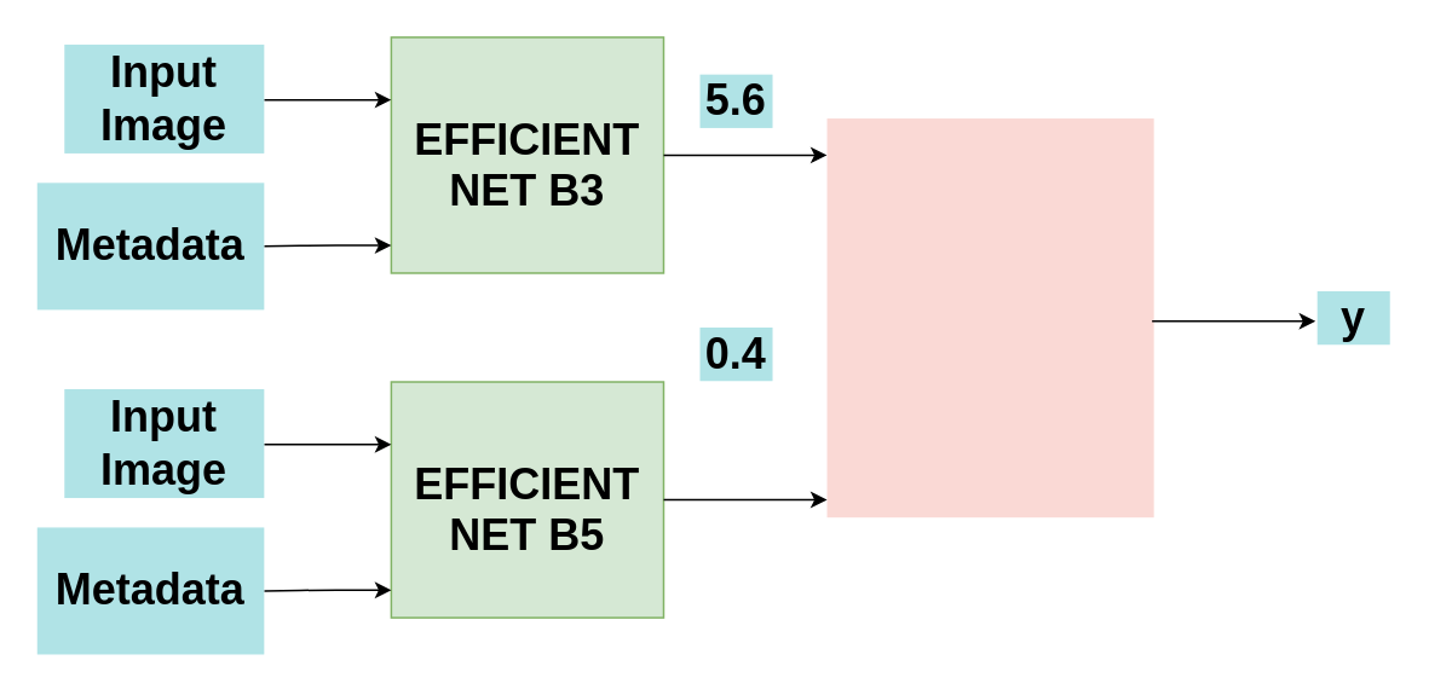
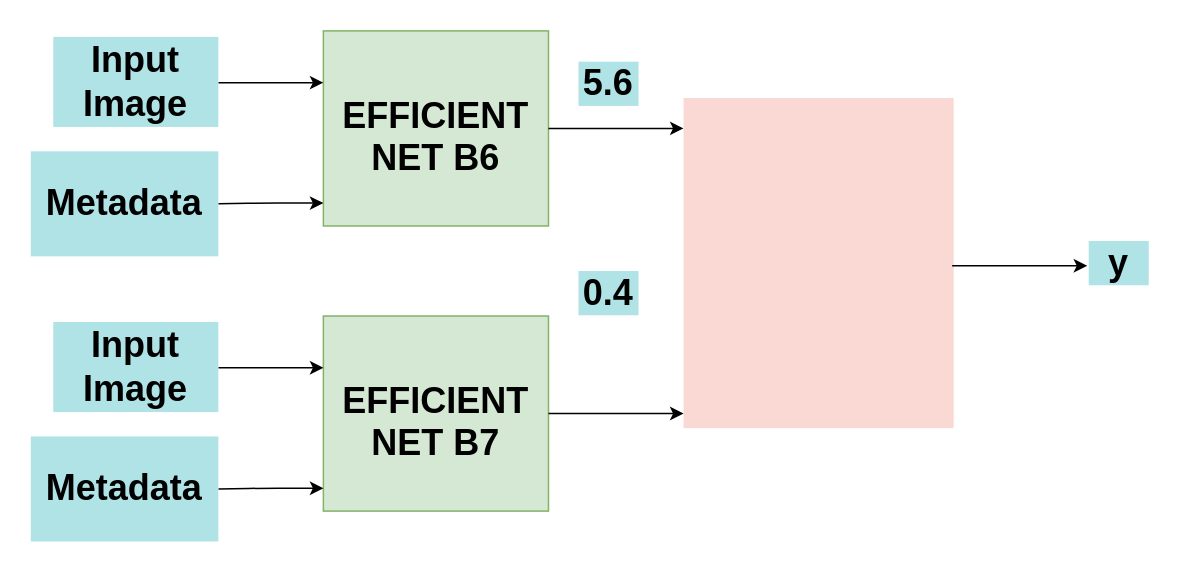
  <mxCell id="0" />
  <mxCell id="1" parent="0" />
  <mxCell id="2" value="" style="rounded=0;whiteSpace=wrap;html=1;strokeColor=#82b366;fillColor=#d5e8d4;" vertex="1" parent="1"><mxGeometry x="215" y="20" width="150" height="130" as="geometry" /></mxCell>
- <mxCell id="3" value="&lt;b&gt;&lt;font style=&quot;font-size: 24px&quot;&gt;&lt;font&gt;EFFICIENT NET B3&lt;/font&gt;&lt;br&gt;&lt;/font&gt;&lt;/b&gt;&lt;div class=&quot;line&quot; style=&quot;box-sizing: border-box ; font-family: &amp;#34;calibre&amp;#34; , sans-serif&quot;&gt;&lt;br&gt;&lt;/div&gt;" style="text;html=1;strokeColor=none;fillColor=none;align=center;verticalAlign=middle;whiteSpace=wrap;rounded=0;" vertex="1" parent="1"><mxGeometry x="215" y="25" width="150" height="145" as="geometry" /></mxCell>
+ <mxCell id="3" value="&lt;b&gt;&lt;font style=&quot;font-size: 24px&quot;&gt;&lt;font&gt;EFFICIENT NET B6&lt;/font&gt;&lt;br&gt;&lt;/font&gt;&lt;/b&gt;&lt;div class=&quot;line&quot; style=&quot;box-sizing: border-box ; font-family: &amp;#34;calibre&amp;#34; , sans-serif&quot;&gt;&lt;br&gt;&lt;/div&gt;" style="text;html=1;strokeColor=none;fillColor=none;align=center;verticalAlign=middle;whiteSpace=wrap;rounded=0;" vertex="1" parent="1"><mxGeometry x="215" y="25" width="150" height="145" as="geometry" /></mxCell>
  <mxCell id="4" value="" style="endArrow=classic;html=1;exitX=1;exitY=0.5;exitDx=0;exitDy=0;" edge="1" parent="1" source="2"><mxGeometry width="50" height="50" relative="1" as="geometry"><mxPoint x="585" y="160" as="sourcePoint" /><mxPoint x="455" y="85" as="targetPoint" /></mxGeometry></mxCell>
  <mxCell id="5" value="" style="endArrow=classic;html=1;" edge="1" parent="1"><mxGeometry width="50" height="50" relative="1" as="geometry"><mxPoint x="145" y="54.5" as="sourcePoint" /><mxPoint x="215" y="54.5" as="targetPoint" /></mxGeometry></mxCell>
  <mxCell id="6" value="" style="endArrow=classic;html=1;entryX=0;entryY=0.5;entryDx=0;entryDy=0;" edge="1" parent="1"><mxGeometry width="50" height="50" relative="1" as="geometry"><mxPoint x="145" y="135.25" as="sourcePoint" /><mxPoint x="215" y="134.75" as="targetPoint" /><Array as="points"><mxPoint x="175" y="134.75" /></Array></mxGeometry></mxCell>
  <mxCell id="7" value="" style="rounded=0;whiteSpace=wrap;html=1;fillColor=#fad9d5;strokeColor=none;" vertex="1" parent="1"><mxGeometry x="455" y="64.75" width="180" height="220" as="geometry" /></mxCell>
  <mxCell id="8" value="" style="endArrow=classic;html=1;exitX=1;exitY=0.5;exitDx=0;exitDy=0;" edge="1" parent="1"><mxGeometry width="50" height="50" relative="1" as="geometry"><mxPoint x="634" y="176.5" as="sourcePoint" /><mxPoint x="724" y="176.5" as="targetPoint" /></mxGeometry></mxCell>
  <mxCell id="9" value="&lt;b&gt;&lt;font style=&quot;font-size: 24px&quot;&gt;y&lt;/font&gt;&lt;/b&gt;" style="text;html=1;strokeColor=none;fillColor=#b0e3e6;align=center;verticalAlign=middle;whiteSpace=wrap;rounded=0;" vertex="1" parent="1"><mxGeometry x="725" y="160" width="40" height="29.5" as="geometry" /></mxCell>
  <mxCell id="10" value="&lt;b&gt;&lt;font style=&quot;font-size: 24px&quot;&gt;Input&lt;br&gt;Image&lt;/font&gt;&lt;/b&gt;" style="text;html=1;strokeColor=none;fillColor=#b0e3e6;align=center;verticalAlign=middle;whiteSpace=wrap;rounded=0;" vertex="1" parent="1"><mxGeometry x="35" y="24" width="110" height="60" as="geometry" /></mxCell>
  <mxCell id="11" value="&lt;b&gt;&lt;font style=&quot;font-size: 24px&quot;&gt;Metadata&lt;/font&gt;&lt;/b&gt;" style="text;html=1;strokeColor=none;fillColor=#b0e3e6;align=center;verticalAlign=middle;whiteSpace=wrap;rounded=0;" vertex="1" parent="1"><mxGeometry x="20" y="100.25" width="125" height="70" as="geometry" /></mxCell>
  <mxCell id="12" value="" style="rounded=0;whiteSpace=wrap;html=1;strokeColor=#82b366;fillColor=#d5e8d4;" vertex="1" parent="1"><mxGeometry x="215" y="210" width="150" height="130" as="geometry" /></mxCell>
- <mxCell id="13" value="&lt;b&gt;&lt;font style=&quot;font-size: 24px&quot;&gt;&lt;font&gt;EFFICIENT NET B5&lt;/font&gt;&lt;br&gt;&lt;/font&gt;&lt;/b&gt;&lt;div class=&quot;line&quot; style=&quot;box-sizing: border-box ; font-family: &amp;#34;calibre&amp;#34; , sans-serif&quot;&gt;&lt;br&gt;&lt;/div&gt;" style="text;html=1;strokeColor=none;fillColor=none;align=center;verticalAlign=middle;whiteSpace=wrap;rounded=0;" vertex="1" parent="1"><mxGeometry x="215" y="215" width="150" height="145" as="geometry" /></mxCell>
+ <mxCell id="13" value="&lt;b&gt;&lt;font style=&quot;font-size: 24px&quot;&gt;&lt;font&gt;EFFICIENT NET B7&lt;/font&gt;&lt;br&gt;&lt;/font&gt;&lt;/b&gt;&lt;div class=&quot;line&quot; style=&quot;box-sizing: border-box ; font-family: &amp;#34;calibre&amp;#34; , sans-serif&quot;&gt;&lt;br&gt;&lt;/div&gt;" style="text;html=1;strokeColor=none;fillColor=none;align=center;verticalAlign=middle;whiteSpace=wrap;rounded=0;" vertex="1" parent="1"><mxGeometry x="215" y="215" width="150" height="145" as="geometry" /></mxCell>
  <mxCell id="14" value="" style="endArrow=classic;html=1;exitX=1;exitY=0.5;exitDx=0;exitDy=0;" edge="1" parent="1" source="12"><mxGeometry width="50" height="50" relative="1" as="geometry"><mxPoint x="585" y="350" as="sourcePoint" /><mxPoint x="455" y="275" as="targetPoint" /></mxGeometry></mxCell>
  <mxCell id="15" value="" style="endArrow=classic;html=1;" edge="1" parent="1"><mxGeometry width="50" height="50" relative="1" as="geometry"><mxPoint x="145" y="244.5" as="sourcePoint" /><mxPoint x="215" y="244.5" as="targetPoint" /></mxGeometry></mxCell>
  <mxCell id="16" value="" style="endArrow=classic;html=1;entryX=0;entryY=0.5;entryDx=0;entryDy=0;" edge="1" parent="1"><mxGeometry width="50" height="50" relative="1" as="geometry"><mxPoint x="145" y="325.25" as="sourcePoint" /><mxPoint x="215" y="324.75" as="targetPoint" /><Array as="points"><mxPoint x="175" y="324.75" /></Array></mxGeometry></mxCell>
  <mxCell id="17" value="&lt;b&gt;&lt;font style=&quot;font-size: 24px&quot;&gt;Input&lt;br&gt;Image&lt;/font&gt;&lt;/b&gt;" style="text;html=1;strokeColor=none;fillColor=#b0e3e6;align=center;verticalAlign=middle;whiteSpace=wrap;rounded=0;" vertex="1" parent="1"><mxGeometry x="35" y="214" width="110" height="60" as="geometry" /></mxCell>
  <mxCell id="18" value="&lt;b&gt;&lt;font style=&quot;font-size: 24px&quot;&gt;Metadata&lt;/font&gt;&lt;/b&gt;" style="text;html=1;strokeColor=none;fillColor=#b0e3e6;align=center;verticalAlign=middle;whiteSpace=wrap;rounded=0;" vertex="1" parent="1"><mxGeometry x="20" y="290.25" width="125" height="70" as="geometry" /></mxCell>
  <mxCell id="19" value="&lt;b&gt;&lt;font style=&quot;font-size: 24px&quot;&gt;5.6&lt;/font&gt;&lt;/b&gt;" style="text;html=1;strokeColor=none;fillColor=#b0e3e6;align=center;verticalAlign=middle;whiteSpace=wrap;rounded=0;" vertex="1" parent="1"><mxGeometry x="385" y="40.5" width="40" height="29.5" as="geometry" /></mxCell>
  <mxCell id="20" value="&lt;b&gt;&lt;font style=&quot;font-size: 24px&quot;&gt;0.4&lt;/font&gt;&lt;/b&gt;" style="text;html=1;strokeColor=none;fillColor=#b0e3e6;align=center;verticalAlign=middle;whiteSpace=wrap;rounded=0;" vertex="1" parent="1"><mxGeometry x="385" y="180" width="40" height="29.5" as="geometry" /></mxCell>
